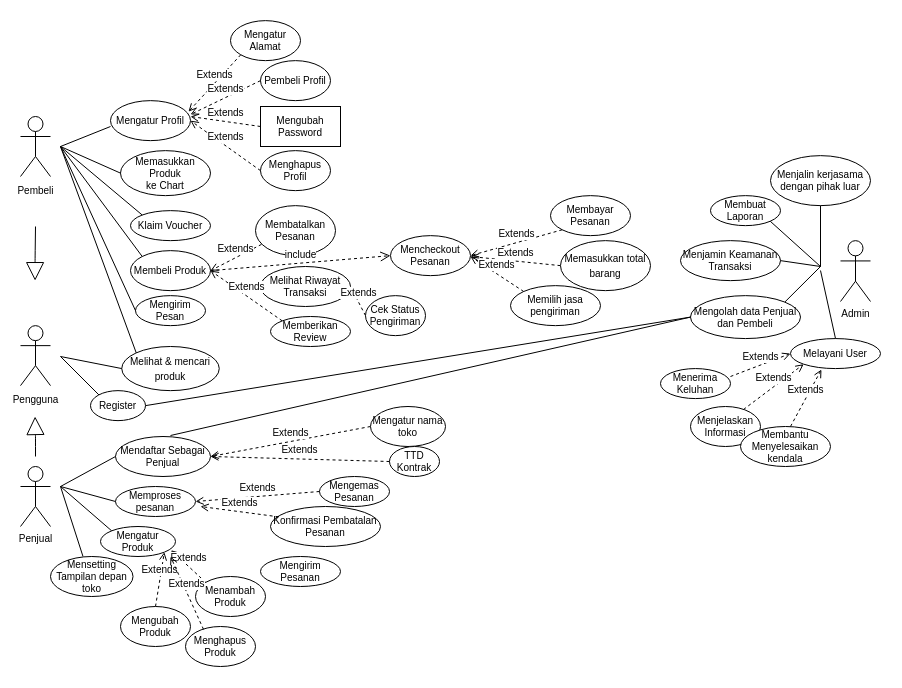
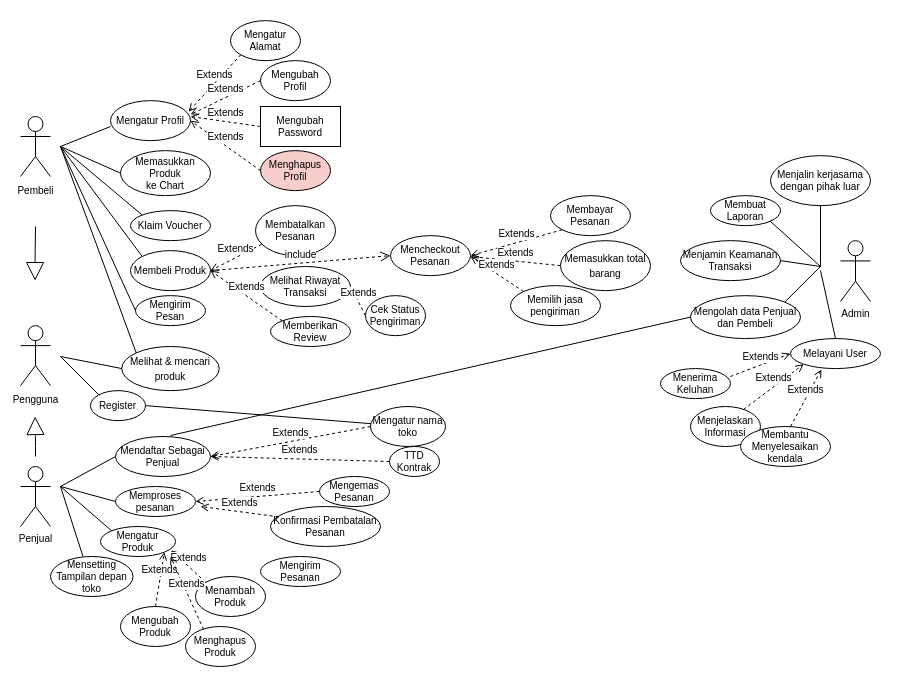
  <mxCell id="0" />
  <mxCell id="1" parent="0" />
  <mxCell id="2" value="&lt;font style=&quot;font-size: 10px&quot;&gt;Pengguna&lt;/font&gt;" style="shape=umlActor;verticalLabelPosition=bottom;verticalAlign=top;html=1;" vertex="1" parent="1"><mxGeometry x="20" y="325.14" width="30" height="60" as="geometry" /></mxCell>
  <mxCell id="3" value="&lt;font style=&quot;font-size: 10px&quot;&gt;Pembeli&lt;/font&gt;" style="shape=umlActor;verticalLabelPosition=bottom;verticalAlign=top;html=1;" vertex="1" parent="1"><mxGeometry x="20" y="116" width="30" height="60" as="geometry" /></mxCell>
  <mxCell id="4" value="" style="endArrow=none;html=1;" edge="1" parent="1"><mxGeometry relative="1" as="geometry"><mxPoint x="60" y="356" as="sourcePoint" /><mxPoint x="100" y="396" as="targetPoint" /></mxGeometry></mxCell>
  <mxCell id="5" value="&lt;font style=&quot;font-size: 10px&quot;&gt;Register&lt;/font&gt;" style="ellipse;whiteSpace=wrap;html=1;" vertex="1" parent="1"><mxGeometry x="90" y="390.14" width="55" height="30" as="geometry" /></mxCell>
  <mxCell id="6" value="&lt;font style=&quot;font-size: 10px&quot;&gt;Melihat &amp;amp; mencari produk&lt;/font&gt;" style="ellipse;whiteSpace=wrap;html=1;" vertex="1" parent="1"><mxGeometry x="121.25" y="346" width="97.5" height="44.14" as="geometry" /></mxCell>
  <mxCell id="7" value="&lt;font style=&quot;font-size: 10px&quot;&gt;Mengatur Profil&lt;/font&gt;" style="ellipse;whiteSpace=wrap;html=1;" vertex="1" parent="1"><mxGeometry x="110" y="100.14" width="80" height="40" as="geometry" /></mxCell>
  <mxCell id="8" value="" style="endArrow=none;html=1;" edge="1" parent="1"><mxGeometry relative="1" as="geometry"><mxPoint x="60" y="146" as="sourcePoint" /><mxPoint x="110" y="126" as="targetPoint" /></mxGeometry></mxCell>
  <mxCell id="9" value="Mengatur Alamat" style="ellipse;whiteSpace=wrap;html=1;fontSize=10;" vertex="1" parent="1"><mxGeometry x="230" y="20.14" width="70" height="40" as="geometry" /></mxCell>
- <mxCell id="10" value="Pembeli Profil" style="ellipse;whiteSpace=wrap;html=1;fontSize=10;" vertex="1" parent="1"><mxGeometry x="260" y="60.14" width="70" height="40" as="geometry" /></mxCell>
+ <mxCell id="10" value="Mengubah Profil" style="ellipse;whiteSpace=wrap;html=1;fontSize=10;" vertex="1" parent="1"><mxGeometry x="260" y="60.14" width="70" height="40" as="geometry" /></mxCell>
  <mxCell id="11" value="Mengubah Password" style="whiteSpace=wrap;html=1;fontSize=10;rounded=0;" vertex="1" parent="1"><mxGeometry x="260" y="106" width="80" height="40" as="geometry" /></mxCell>
- <mxCell id="12" value="Menghapus Profil" style="ellipse;whiteSpace=wrap;html=1;fontSize=10;" vertex="1" parent="1"><mxGeometry x="260" y="150.14" width="70" height="40" as="geometry" /></mxCell>
+ <mxCell id="12" value="Menghapus Profil" style="ellipse;whiteSpace=wrap;html=1;fontSize=10;fillColor=#f8cecc;" vertex="1" parent="1"><mxGeometry x="260" y="150.14" width="70" height="40" as="geometry" /></mxCell>
  <mxCell id="13" value="&lt;div&gt;Extends&lt;/div&gt;" style="html=1;verticalAlign=bottom;endArrow=open;dashed=1;fontSize=10;exitX=0;exitY=1;exitDx=0;exitDy=0;entryX=0.975;entryY=0.275;entryDx=0;entryDy=0;entryPerimeter=0;" edge="1" parent="1" source="9" target="7"><mxGeometry relative="1" as="geometry"><mxPoint x="150" y="160.14" as="sourcePoint" /><mxPoint x="110" y="250.14" as="targetPoint" /><Array as="points" /></mxGeometry></mxCell>
  <mxCell id="14" value="&lt;div&gt;Extends&lt;/div&gt;" style="html=1;verticalAlign=bottom;endArrow=open;dashed=1;fontSize=10;exitX=0;exitY=0.5;exitDx=0;exitDy=0;" edge="1" parent="1" source="10"><mxGeometry relative="1" as="geometry"><mxPoint x="250.251" y="54.282" as="sourcePoint" /><mxPoint x="190" y="114" as="targetPoint" /><Array as="points" /></mxGeometry></mxCell>
  <mxCell id="15" value="&lt;div&gt;Extends&lt;/div&gt;" style="html=1;verticalAlign=bottom;endArrow=open;dashed=1;fontSize=10;exitX=0;exitY=0.5;exitDx=0;exitDy=0;entryX=1;entryY=0.397;entryDx=0;entryDy=0;entryPerimeter=0;" edge="1" parent="1" source="11" target="7"><mxGeometry relative="1" as="geometry"><mxPoint x="260.251" y="64.282" as="sourcePoint" /><mxPoint x="190" y="110.14" as="targetPoint" /><Array as="points" /></mxGeometry></mxCell>
  <mxCell id="16" value="&lt;div&gt;Extends&lt;/div&gt;" style="html=1;verticalAlign=bottom;endArrow=open;dashed=1;fontSize=10;exitX=0;exitY=0.5;exitDx=0;exitDy=0;entryX=1;entryY=0.5;entryDx=0;entryDy=0;" edge="1" parent="1" source="12" target="7"><mxGeometry relative="1" as="geometry"><mxPoint x="270.251" y="74.282" as="sourcePoint" /><mxPoint x="190" y="110.14" as="targetPoint" /><Array as="points" /></mxGeometry></mxCell>
  <mxCell id="17" value="&lt;div&gt;Memasukkan Produk&lt;/div&gt;&lt;div&gt;ke Chart&lt;br&gt;&lt;/div&gt;" style="ellipse;whiteSpace=wrap;html=1;fontSize=10;" vertex="1" parent="1"><mxGeometry x="120" y="150.14" width="90" height="45" as="geometry" /></mxCell>
  <mxCell id="18" value="" style="endArrow=none;html=1;fontSize=10;entryX=0;entryY=0.5;entryDx=0;entryDy=0;" edge="1" parent="1" target="17"><mxGeometry relative="1" as="geometry"><mxPoint x="60" y="146" as="sourcePoint" /><mxPoint x="370" y="150.14" as="targetPoint" /></mxGeometry></mxCell>
  <mxCell id="19" value="Klaim Voucher" style="ellipse;whiteSpace=wrap;html=1;fontSize=10;" vertex="1" parent="1"><mxGeometry x="130" y="210.14" width="80" height="30" as="geometry" /></mxCell>
  <mxCell id="20" value="" style="endArrow=none;html=1;fontSize=10;entryX=0;entryY=0;entryDx=0;entryDy=0;" edge="1" parent="1" target="19"><mxGeometry relative="1" as="geometry"><mxPoint x="60" y="146" as="sourcePoint" /><mxPoint x="370" y="170.14" as="targetPoint" /></mxGeometry></mxCell>
  <mxCell id="21" value="Membatalkan Pesanan" style="ellipse;whiteSpace=wrap;html=1;fontSize=10;" vertex="1" parent="1"><mxGeometry x="255" y="205.14" width="80" height="50" as="geometry" /></mxCell>
  <mxCell id="22" value="Membeli Produk" style="ellipse;whiteSpace=wrap;html=1;fontSize=10;" vertex="1" parent="1"><mxGeometry x="130" y="250.14" width="80" height="40" as="geometry" /></mxCell>
  <mxCell id="23" value="" style="endArrow=none;html=1;fontSize=10;entryX=0;entryY=0;entryDx=0;entryDy=0;" edge="1" parent="1" target="22"><mxGeometry relative="1" as="geometry"><mxPoint x="60" y="146" as="sourcePoint" /><mxPoint x="370" y="190.14" as="targetPoint" /></mxGeometry></mxCell>
  <mxCell id="24" value="&lt;div&gt;Extends&lt;/div&gt;" style="html=1;verticalAlign=bottom;endArrow=open;dashed=1;fontSize=10;exitX=0.075;exitY=0.775;exitDx=0;exitDy=0;entryX=1;entryY=0.5;entryDx=0;entryDy=0;exitPerimeter=0;" edge="1" parent="1" source="21" target="22"><mxGeometry relative="1" as="geometry"><mxPoint x="280" y="330.14" as="sourcePoint" /><mxPoint x="210" y="260.14" as="targetPoint" /><Array as="points" /></mxGeometry></mxCell>
  <mxCell id="25" value="&lt;div&gt;Melihat Riwayat&lt;/div&gt;&lt;div&gt;Transaksi&lt;br&gt;&lt;/div&gt;" style="ellipse;whiteSpace=wrap;html=1;fontSize=10;" vertex="1" parent="1"><mxGeometry x="260" y="266" width="90" height="40" as="geometry" /></mxCell>
  <mxCell id="26" value="&lt;div&gt;Extends&lt;/div&gt;" style="html=1;verticalAlign=bottom;endArrow=open;dashed=1;fontSize=10;entryX=1;entryY=0.5;entryDx=0;entryDy=0;exitX=0;exitY=0;exitDx=0;exitDy=0;" edge="1" parent="1" source="40" target="22"><mxGeometry relative="1" as="geometry"><mxPoint x="262" y="326" as="sourcePoint" /><mxPoint x="220" y="140.14" as="targetPoint" /><Array as="points" /></mxGeometry></mxCell>
  <mxCell id="27" value="&lt;div&gt;Extends&lt;/div&gt;" style="html=1;verticalAlign=bottom;endArrow=open;dashed=1;fontSize=10;entryX=1;entryY=0.5;entryDx=0;entryDy=0;exitX=0;exitY=0.5;exitDx=0;exitDy=0;" edge="1" parent="1" source="28" target="25"><mxGeometry relative="1" as="geometry"><mxPoint x="380" y="250.14" as="sourcePoint" /><mxPoint x="230" y="150.14" as="targetPoint" /><Array as="points" /></mxGeometry></mxCell>
  <mxCell id="28" value="Cek Status Pengiriman" style="ellipse;whiteSpace=wrap;html=1;fontSize=10;" vertex="1" parent="1"><mxGeometry x="365" y="295.14" width="60" height="40" as="geometry" /></mxCell>
  <mxCell id="29" value="include" style="html=1;verticalAlign=bottom;endArrow=open;dashed=1;endSize=8;fontSize=10;entryX=0;entryY=0.5;entryDx=0;entryDy=0;" edge="1" parent="1" target="30"><mxGeometry relative="1" as="geometry"><mxPoint x="210" y="270.14" as="sourcePoint" /><mxPoint x="460" y="250.14" as="targetPoint" /></mxGeometry></mxCell>
  <mxCell id="30" value="Mencheckout Pesanan" style="ellipse;whiteSpace=wrap;html=1;fontSize=10;" vertex="1" parent="1"><mxGeometry x="390" y="235.14" width="80" height="40" as="geometry" /></mxCell>
  <mxCell id="31" value="Membayar Pesanan" style="ellipse;whiteSpace=wrap;html=1;fontSize=10;" vertex="1" parent="1"><mxGeometry x="550" y="195.14" width="80" height="40" as="geometry" /></mxCell>
  <mxCell id="32" value="&lt;div&gt;Extends&lt;/div&gt;" style="html=1;verticalAlign=bottom;endArrow=open;dashed=1;fontSize=10;exitX=0;exitY=1;exitDx=0;exitDy=0;entryX=1;entryY=0.5;entryDx=0;entryDy=0;" edge="1" parent="1" source="31" target="30"><mxGeometry relative="1" as="geometry"><mxPoint x="330" y="250.14" as="sourcePoint" /><mxPoint x="440" y="150.14" as="targetPoint" /><Array as="points" /></mxGeometry></mxCell>
  <mxCell id="33" value="&lt;div&gt;Extends&lt;/div&gt;" style="html=1;verticalAlign=bottom;endArrow=open;dashed=1;fontSize=10;exitX=0;exitY=0.5;exitDx=0;exitDy=0;" edge="1" parent="1" source="34"><mxGeometry relative="1" as="geometry"><mxPoint x="570" y="260.14" as="sourcePoint" /><mxPoint x="470" y="256" as="targetPoint" /><Array as="points" /></mxGeometry></mxCell>
  <mxCell id="34" value="&lt;font style=&quot;font-size: 10px&quot;&gt;Memasukkan total barang&lt;/font&gt;" style="ellipse;whiteSpace=wrap;html=1;" vertex="1" parent="1"><mxGeometry x="560" y="240.14" width="90" height="50" as="geometry" /></mxCell>
  <mxCell id="35" value="Memilih jasa pengiriman" style="ellipse;whiteSpace=wrap;html=1;fontSize=10;" vertex="1" parent="1"><mxGeometry x="510" y="285.14" width="90" height="40" as="geometry" /></mxCell>
  <mxCell id="36" value="&lt;div&gt;Extends&lt;/div&gt;" style="html=1;verticalAlign=bottom;endArrow=open;dashed=1;fontSize=10;exitX=0;exitY=0;exitDx=0;exitDy=0;" edge="1" parent="1" source="35"><mxGeometry relative="1" as="geometry"><mxPoint x="350" y="270.14" as="sourcePoint" /><mxPoint x="470" y="256" as="targetPoint" /><Array as="points" /></mxGeometry></mxCell>
  <mxCell id="37" value="" style="endArrow=block;endSize=16;endFill=0;html=1;fontSize=10;" edge="1" parent="1"><mxGeometry width="160" relative="1" as="geometry"><mxPoint x="35" y="226" as="sourcePoint" /><mxPoint x="34.58" y="280.14" as="targetPoint" /><Array as="points"><mxPoint x="34.58" y="260.14" /></Array></mxGeometry></mxCell>
  <mxCell id="38" value="" style="endArrow=none;html=1;fontSize=10;entryX=0;entryY=0.5;entryDx=0;entryDy=0;" edge="1" parent="1" target="6"><mxGeometry relative="1" as="geometry"><mxPoint x="60" y="356" as="sourcePoint" /><mxPoint x="130" y="336" as="targetPoint" /></mxGeometry></mxCell>
  <mxCell id="39" value="" style="endArrow=none;html=1;fontSize=10;entryX=0;entryY=0;entryDx=0;entryDy=0;" edge="1" parent="1" target="6"><mxGeometry relative="1" as="geometry"><mxPoint x="60" y="146" as="sourcePoint" /><mxPoint x="80" y="326" as="targetPoint" /></mxGeometry></mxCell>
  <mxCell id="40" value="Memberikan Review" style="ellipse;whiteSpace=wrap;html=1;fontSize=10;" vertex="1" parent="1"><mxGeometry x="270" y="316" width="80" height="30" as="geometry" /></mxCell>
  <mxCell id="41" value="" style="endArrow=block;endSize=16;endFill=0;html=1;fontSize=10;jumpSize=5;" edge="1" parent="1"><mxGeometry width="160" relative="1" as="geometry"><mxPoint x="35" y="456" as="sourcePoint" /><mxPoint x="34.58" y="416" as="targetPoint" /><Array as="points"><mxPoint x="35" y="436" /></Array></mxGeometry></mxCell>
  <mxCell id="42" value="Penjual" style="shape=umlActor;verticalLabelPosition=bottom;verticalAlign=top;html=1;fontSize=10;" vertex="1" parent="1"><mxGeometry x="20" y="466" width="30" height="60" as="geometry" /></mxCell>
  <mxCell id="43" value="Mendaftar Sebagai Penjual" style="ellipse;whiteSpace=wrap;html=1;fontSize=10;" vertex="1" parent="1"><mxGeometry x="115" y="436" width="95" height="40" as="geometry" /></mxCell>
  <mxCell id="44" value="Mensetting Tampilan depan toko" style="ellipse;whiteSpace=wrap;html=1;fontSize=10;" vertex="1" parent="1"><mxGeometry x="50" y="556" width="82.5" height="40" as="geometry" /></mxCell>
  <mxCell id="45" value="Memproses pesanan" style="ellipse;whiteSpace=wrap;html=1;fontSize=10;" vertex="1" parent="1"><mxGeometry x="115" y="486" width="80" height="30" as="geometry" /></mxCell>
  <mxCell id="46" value="Mengatur Produk" style="ellipse;whiteSpace=wrap;html=1;fontSize=10;" vertex="1" parent="1"><mxGeometry x="100" y="526" width="75" height="30" as="geometry" /></mxCell>
  <mxCell id="47" value="Mengirim Pesan" style="ellipse;whiteSpace=wrap;html=1;fontSize=10;" vertex="1" parent="1"><mxGeometry x="135" y="295.14" width="70" height="30" as="geometry" /></mxCell>
  <mxCell id="48" value="" style="endArrow=none;html=1;fontSize=10;entryX=0;entryY=0.5;entryDx=0;entryDy=0;" edge="1" parent="1" target="47"><mxGeometry relative="1" as="geometry"><mxPoint x="60" y="146" as="sourcePoint" /><mxPoint x="290" y="326" as="targetPoint" /></mxGeometry></mxCell>
  <mxCell id="49" value="" style="endArrow=none;html=1;fontSize=10;entryX=0;entryY=0.5;entryDx=0;entryDy=0;" edge="1" parent="1" target="43"><mxGeometry relative="1" as="geometry"><mxPoint x="60" y="486" as="sourcePoint" /><mxPoint x="290" y="556" as="targetPoint" /></mxGeometry></mxCell>
  <mxCell id="50" value="" style="endArrow=none;html=1;fontSize=10;entryX=0;entryY=0.5;entryDx=0;entryDy=0;" edge="1" parent="1" target="45"><mxGeometry relative="1" as="geometry"><mxPoint x="60" y="486" as="sourcePoint" /><mxPoint x="135" y="476" as="targetPoint" /></mxGeometry></mxCell>
  <mxCell id="51" value="" style="endArrow=none;html=1;fontSize=10;entryX=0;entryY=0;entryDx=0;entryDy=0;" edge="1" parent="1" target="46"><mxGeometry relative="1" as="geometry"><mxPoint x="60" y="486" as="sourcePoint" /><mxPoint x="145" y="486" as="targetPoint" /></mxGeometry></mxCell>
  <mxCell id="52" value="&lt;div&gt;Extends&lt;/div&gt;" style="html=1;verticalAlign=bottom;endArrow=open;dashed=1;fontSize=10;entryX=1;entryY=0.5;entryDx=0;entryDy=0;exitX=0;exitY=0.5;exitDx=0;exitDy=0;" edge="1" parent="1" source="53" target="43"><mxGeometry relative="1" as="geometry"><mxPoint x="240" y="426" as="sourcePoint" /><mxPoint x="220" y="280.14" as="targetPoint" /><Array as="points" /></mxGeometry></mxCell>
  <mxCell id="53" value="Mengatur nama toko" style="ellipse;whiteSpace=wrap;html=1;fontSize=10;" vertex="1" parent="1"><mxGeometry x="370" y="406" width="75" height="40" as="geometry" /></mxCell>
  <mxCell id="54" value="TTD Kontrak" style="ellipse;whiteSpace=wrap;html=1;fontSize=10;" vertex="1" parent="1"><mxGeometry x="389" y="446" width="50" height="30" as="geometry" /></mxCell>
  <mxCell id="55" value="&lt;div&gt;Extends&lt;/div&gt;" style="html=1;verticalAlign=bottom;endArrow=open;dashed=1;fontSize=10;exitX=0;exitY=0.5;exitDx=0;exitDy=0;" edge="1" parent="1" source="54"><mxGeometry relative="1" as="geometry"><mxPoint x="301.716" y="340.393" as="sourcePoint" /><mxPoint x="210" y="456" as="targetPoint" /><Array as="points" /></mxGeometry></mxCell>
  <mxCell id="56" value="Mengemas Pesanan" style="ellipse;whiteSpace=wrap;html=1;fontSize=10;" vertex="1" parent="1"><mxGeometry x="319" y="476" width="70" height="30" as="geometry" /></mxCell>
  <mxCell id="57" value="Konfirmasi Pembatalan Pesanan" style="ellipse;whiteSpace=wrap;html=1;fontSize=10;" vertex="1" parent="1"><mxGeometry x="270" y="506" width="110" height="40" as="geometry" /></mxCell>
  <mxCell id="58" value="Mengirim Pesanan" style="ellipse;whiteSpace=wrap;html=1;fontSize=10;" vertex="1" parent="1"><mxGeometry x="260" y="556" width="80" height="30" as="geometry" /></mxCell>
  <mxCell id="59" value="&lt;div&gt;Extends&lt;/div&gt;" style="html=1;verticalAlign=bottom;endArrow=open;dashed=1;fontSize=10;entryX=1;entryY=0.5;entryDx=0;entryDy=0;exitX=0;exitY=0.5;exitDx=0;exitDy=0;" edge="1" parent="1" source="56" target="45"><mxGeometry relative="1" as="geometry"><mxPoint x="311.716" y="350.393" as="sourcePoint" /><mxPoint x="240" y="300.14" as="targetPoint" /><Array as="points" /></mxGeometry></mxCell>
  <mxCell id="60" value="&lt;div&gt;Extends&lt;/div&gt;" style="html=1;verticalAlign=bottom;endArrow=open;dashed=1;fontSize=10;exitX=0.073;exitY=0.258;exitDx=0;exitDy=0;exitPerimeter=0;" edge="1" parent="1" source="57"><mxGeometry relative="1" as="geometry"><mxPoint x="321.716" y="360.393" as="sourcePoint" /><mxPoint x="200" y="506" as="targetPoint" /><Array as="points" /></mxGeometry></mxCell>
  <mxCell id="61" value="&lt;div&gt;Extends&lt;/div&gt;" style="html=1;verticalAlign=bottom;endArrow=open;dashed=1;fontSize=10;entryX=0.94;entryY=0.789;entryDx=0;entryDy=0;exitX=0;exitY=0;exitDx=0;exitDy=0;entryPerimeter=0;" edge="1" parent="1" source="62" target="46"><mxGeometry relative="1" as="geometry"><mxPoint x="220" y="576" as="sourcePoint" /><mxPoint x="270" y="330.14" as="targetPoint" /><Array as="points" /></mxGeometry></mxCell>
  <mxCell id="62" value="Menambah Produk" style="ellipse;whiteSpace=wrap;html=1;fontSize=10;" vertex="1" parent="1"><mxGeometry x="195" y="576" width="70" height="40" as="geometry" /></mxCell>
  <mxCell id="63" value="" style="endArrow=none;html=1;fontSize=10;entryX=0.394;entryY=0;entryDx=0;entryDy=0;entryPerimeter=0;" edge="1" parent="1" target="44"><mxGeometry relative="1" as="geometry"><mxPoint x="60" y="486" as="sourcePoint" /><mxPoint x="290" y="526" as="targetPoint" /></mxGeometry></mxCell>
  <mxCell id="64" value="&lt;div&gt;Extends&lt;/div&gt;" style="html=1;verticalAlign=bottom;endArrow=open;dashed=1;fontSize=10;entryX=1;entryY=1;entryDx=0;entryDy=0;exitX=0.5;exitY=0;exitDx=0;exitDy=0;" edge="1" parent="1" source="65" target="46"><mxGeometry relative="1" as="geometry"><mxPoint x="170" y="606" as="sourcePoint" /><mxPoint x="110.249" y="573.812" as="targetPoint" /><Array as="points" /></mxGeometry></mxCell>
  <mxCell id="65" value="Mengubah Produk" style="ellipse;whiteSpace=wrap;html=1;fontSize=10;" vertex="1" parent="1"><mxGeometry x="120" y="606" width="70" height="40" as="geometry" /></mxCell>
  <mxCell id="66" value="Menghapus Produk" style="ellipse;whiteSpace=wrap;html=1;fontSize=10;" vertex="1" parent="1"><mxGeometry x="185" y="626" width="70" height="40" as="geometry" /></mxCell>
  <mxCell id="67" value="&lt;div&gt;Extends&lt;/div&gt;" style="html=1;verticalAlign=bottom;endArrow=open;dashed=1;fontSize=10;exitX=0.257;exitY=0.071;exitDx=0;exitDy=0;exitPerimeter=0;" edge="1" parent="1" source="66"><mxGeometry relative="1" as="geometry"><mxPoint x="340" y="616" as="sourcePoint" /><mxPoint x="170" y="556" as="targetPoint" /><Array as="points" /></mxGeometry></mxCell>
  <mxCell id="68" value="Admin" style="shape=umlActor;verticalLabelPosition=bottom;verticalAlign=top;html=1;fontSize=10;" vertex="1" parent="1"><mxGeometry x="840" y="240.14" width="30" height="60.86" as="geometry" /></mxCell>
  <mxCell id="69" value="Mengolah data Penjual dan Pembeli" style="ellipse;whiteSpace=wrap;html=1;fontSize=10;" vertex="1" parent="1"><mxGeometry x="690" y="295.14" width="110" height="42.93" as="geometry" /></mxCell>
  <mxCell id="70" value="" style="endArrow=none;html=1;fontSize=10;exitX=1;exitY=0;exitDx=0;exitDy=0;" edge="1" parent="1" source="69"><mxGeometry relative="1" as="geometry"><mxPoint x="760" y="303" as="sourcePoint" /><mxPoint x="820" y="266" as="targetPoint" /></mxGeometry></mxCell>
- <mxCell id="71" value="" style="endArrow=none;html=1;fontSize=10;exitX=1;exitY=0.5;exitDx=0;exitDy=0;entryX=0;entryY=0.5;entryDx=0;entryDy=0;" edge="1" parent="1" source="5" target="69"><mxGeometry relative="1" as="geometry"><mxPoint x="280" y="336" as="sourcePoint" /><mxPoint x="720" y="326" as="targetPoint" /></mxGeometry></mxCell>
+ <mxCell id="71" value="" style="endArrow=none;html=1;fontSize=10;exitX=1;exitY=0.5;exitDx=0;exitDy=0;" edge="1" parent="1" source="5" target="53"><mxGeometry relative="1" as="geometry"><mxPoint x="280" y="336" as="sourcePoint" /><mxPoint x="720" y="326" as="targetPoint" /></mxGeometry></mxCell>
  <mxCell id="72" value="" style="endArrow=none;html=1;fontSize=10;entryX=0;entryY=0.5;entryDx=0;entryDy=0;" edge="1" parent="1" target="69"><mxGeometry relative="1" as="geometry"><mxPoint x="170" y="435" as="sourcePoint" /><mxPoint x="500" y="436" as="targetPoint" /></mxGeometry></mxCell>
  <mxCell id="73" value="Membuat Laporan" style="ellipse;whiteSpace=wrap;html=1;fontSize=10;" vertex="1" parent="1"><mxGeometry x="710" y="195.14" width="70" height="30" as="geometry" /></mxCell>
  <mxCell id="74" value="Menjamin Keamanan Transaksi" style="ellipse;whiteSpace=wrap;html=1;fontSize=10;" vertex="1" parent="1"><mxGeometry x="680" y="240.14" width="100" height="40" as="geometry" /></mxCell>
  <mxCell id="75" value="Melayani User" style="ellipse;whiteSpace=wrap;html=1;fontSize=10;" vertex="1" parent="1"><mxGeometry x="790" y="338.07" width="90" height="30" as="geometry" /></mxCell>
  <mxCell id="76" value="Menjalin kerjasama dengan pihak luar" style="ellipse;whiteSpace=wrap;html=1;fontSize=10;" vertex="1" parent="1"><mxGeometry x="770" y="155.14" width="100" height="50" as="geometry" /></mxCell>
  <mxCell id="77" value="&lt;div&gt;Extends&lt;/div&gt;" style="html=1;verticalAlign=bottom;endArrow=open;dashed=1;fontSize=10;entryX=0;entryY=0.5;entryDx=0;entryDy=0;" edge="1" parent="1" target="75"><mxGeometry relative="1" as="geometry"><mxPoint x="730" y="376" as="sourcePoint" /><mxPoint x="450" y="436" as="targetPoint" /><Array as="points" /></mxGeometry></mxCell>
  <mxCell id="78" value="&lt;div&gt;Extends&lt;/div&gt;" style="html=1;verticalAlign=bottom;endArrow=open;dashed=1;fontSize=10;entryX=0;entryY=1;entryDx=0;entryDy=0;exitX=0.757;exitY=0.075;exitDx=0;exitDy=0;exitPerimeter=0;" edge="1" parent="1" source="81" target="75"><mxGeometry relative="1" as="geometry"><mxPoint x="760" y="406" as="sourcePoint" /><mxPoint x="560" y="446" as="targetPoint" /><Array as="points" /></mxGeometry></mxCell>
  <mxCell id="79" value="&lt;div&gt;Extends&lt;/div&gt;" style="html=1;verticalAlign=bottom;endArrow=open;dashed=1;fontSize=10;entryX=0.344;entryY=1.031;entryDx=0;entryDy=0;entryPerimeter=0;" edge="1" parent="1" target="75"><mxGeometry relative="1" as="geometry"><mxPoint x="790" y="426" as="sourcePoint" /><mxPoint x="660" y="466" as="targetPoint" /><Array as="points" /></mxGeometry></mxCell>
  <mxCell id="80" value="Menerima Keluhan" style="ellipse;whiteSpace=wrap;html=1;fontSize=10;" vertex="1" parent="1"><mxGeometry x="660" y="368.07" width="70" height="30" as="geometry" /></mxCell>
  <mxCell id="81" value="Menjelaskan Informasi" style="ellipse;whiteSpace=wrap;html=1;fontSize=10;" vertex="1" parent="1"><mxGeometry x="690" y="406" width="70" height="40" as="geometry" /></mxCell>
  <mxCell id="82" value="Membantu Menyelesaikan kendala" style="ellipse;whiteSpace=wrap;html=1;fontSize=10;" vertex="1" parent="1"><mxGeometry x="740" y="426" width="90" height="40" as="geometry" /></mxCell>
  <mxCell id="83" value="" style="endArrow=none;html=1;fontSize=10;exitX=0.5;exitY=0;exitDx=0;exitDy=0;" edge="1" parent="1" source="75"><mxGeometry relative="1" as="geometry"><mxPoint x="860" as="sourcePoint" y="306" /><mxPoint x="820" y="270" as="targetPoint" /></mxGeometry></mxCell>
  <mxCell id="84" value="" style="endArrow=none;html=1;fontSize=10;exitX=1;exitY=0.5;exitDx=0;exitDy=0;" edge="1" parent="1" source="74"><mxGeometry relative="1" as="geometry"><mxPoint x="800" y="236" as="sourcePoint" /><mxPoint x="820" y="266" as="targetPoint" /></mxGeometry></mxCell>
  <mxCell id="85" value="" style="endArrow=none;html=1;fontSize=10;exitX=1;exitY=1;exitDx=0;exitDy=0;" edge="1" parent="1" source="73"><mxGeometry relative="1" as="geometry"><mxPoint x="782" y="210" as="sourcePoint" /><mxPoint x="820" y="266" as="targetPoint" /></mxGeometry></mxCell>
  <mxCell id="86" value="" style="endArrow=none;html=1;fontSize=10;entryX=0.5;entryY=1;entryDx=0;entryDy=0;" edge="1" parent="1" target="76"><mxGeometry relative="1" as="geometry"><mxPoint x="820" y="266" as="sourcePoint" /><mxPoint x="865.686" y="180.406" as="targetPoint" /></mxGeometry></mxCell>
